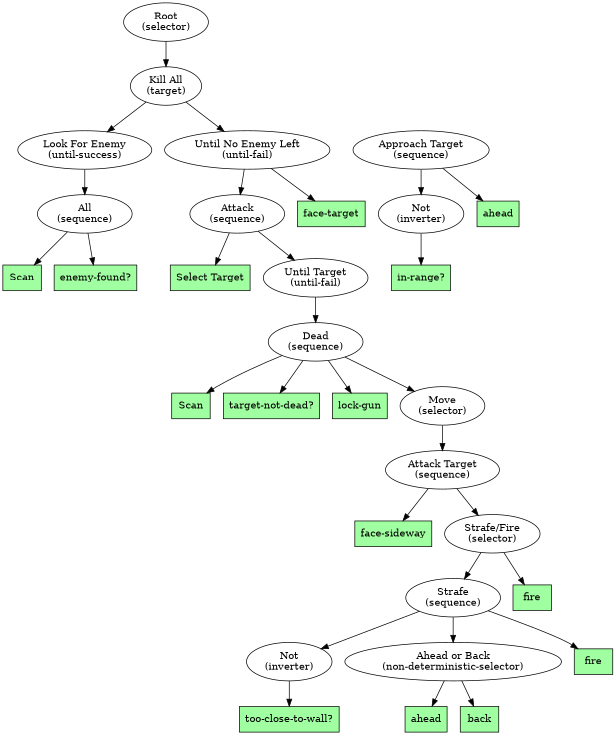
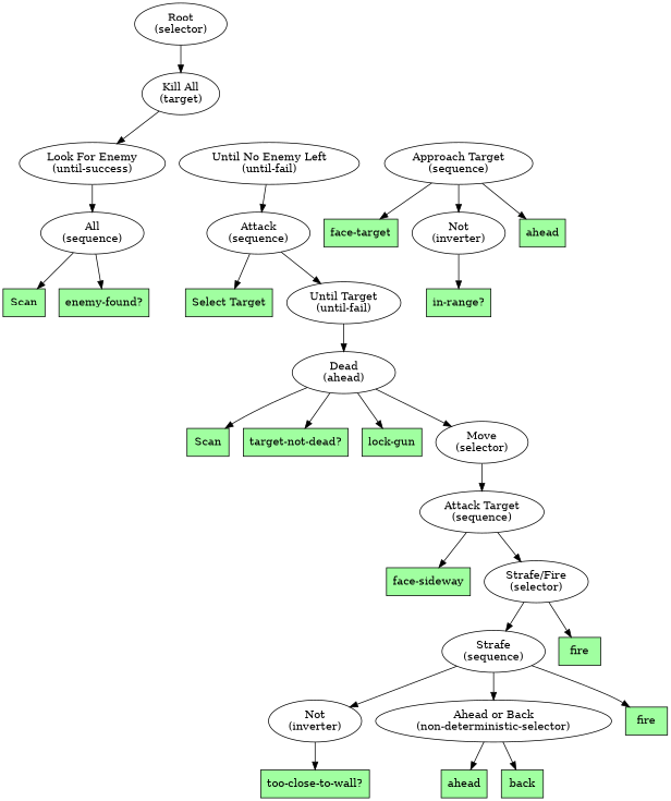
  digraph {
    n1 [label="Root\n(selector)"]
    n2 [label="Kill All\n(target)"]
    n3 [label="Look For Enemy\n(until-success)"]
    n4 [label="Until No Enemy Left\n(until-fail)"]
    n5 [label="All\n(sequence)"]
    n6 [label="Attack\n(sequence)"]
    n7 [fillcolor="#00ff005f" label=Scan shape=box style=filled]
    n8 [fillcolor="#00ff005f" label="enemy-found?" shape=box style=filled]
    n9 [fillcolor="#00ff005f" label="Select Target" shape=box style=filled]
    n10 [label="Until Target\n(until-fail)"]
-   n11 [label="Dead\n(sequence)"]
+   n11 [label="Dead\n(ahead)"]
    n12 [fillcolor="#00ff005f" label=Scan shape=box style=filled]
    n13 [fillcolor="#00ff005f" label="target-not-dead?" shape=box style=filled]
    n14 [fillcolor="#00ff005f" label="lock-gun" shape=box style=filled]
    n15 [label="Move\n(selector)"]
    n16 [label="Attack Target\n(sequence)"]
    n17 [label="Approach Target\n(sequence)"]
    n18 [label="Not\n(inverter)"]
    n19 [fillcolor="#00ff005f" label="face-target" shape=box style=filled]
    n20 [fillcolor="#00ff005f" label=ahead shape=box style=filled]
    n21 [fillcolor="#00ff005f" label="face-sideway" shape=box style=filled]
    n22 [label="Strafe/Fire\n(selector)"]
    n23 [fillcolor="#00ff005f" label="in-range?" shape=box style=filled]
    n24 [label="Strafe\n(sequence)"]
    n25 [fillcolor="#00ff005f" label=fire shape=box style=filled]
    n26 [label="Not\n(inverter)"]
    n27 [label="Ahead or Back\n(non-deterministic-selector)"]
    n28 [fillcolor="#00ff005f" label=fire shape=box style=filled]
    n29 [fillcolor="#00ff005f" label="too-close-to-wall?" shape=box style=filled]
    n30 [fillcolor="#00ff005f" label=ahead shape=box style=filled]
    n31 [fillcolor="#00ff005f" label=back shape=box style=filled]
    n1 -> n2
    n2 -> n3
-   n2 -> n4
    n3 -> n5
    n4 -> n6
    n5 -> n7
    n5 -> n8
    n6 -> n9
    n6 -> n10
    n10 -> n11
    n11 -> n12
    n11 -> n13
    n11 -> n14
    n11 -> n15
    n15 -> n16
    n16 -> n21
    n16 -> n22
    n17 -> n18
-   n4 -> n19
+   n17 -> n19
    n17 -> n20
    n18 -> n23
    n22 -> n24
    n22 -> n25
    n24 -> n26
    n24 -> n27
    n24 -> n28
    n26 -> n29
    n27 -> n30
    n27 -> n31
  }
